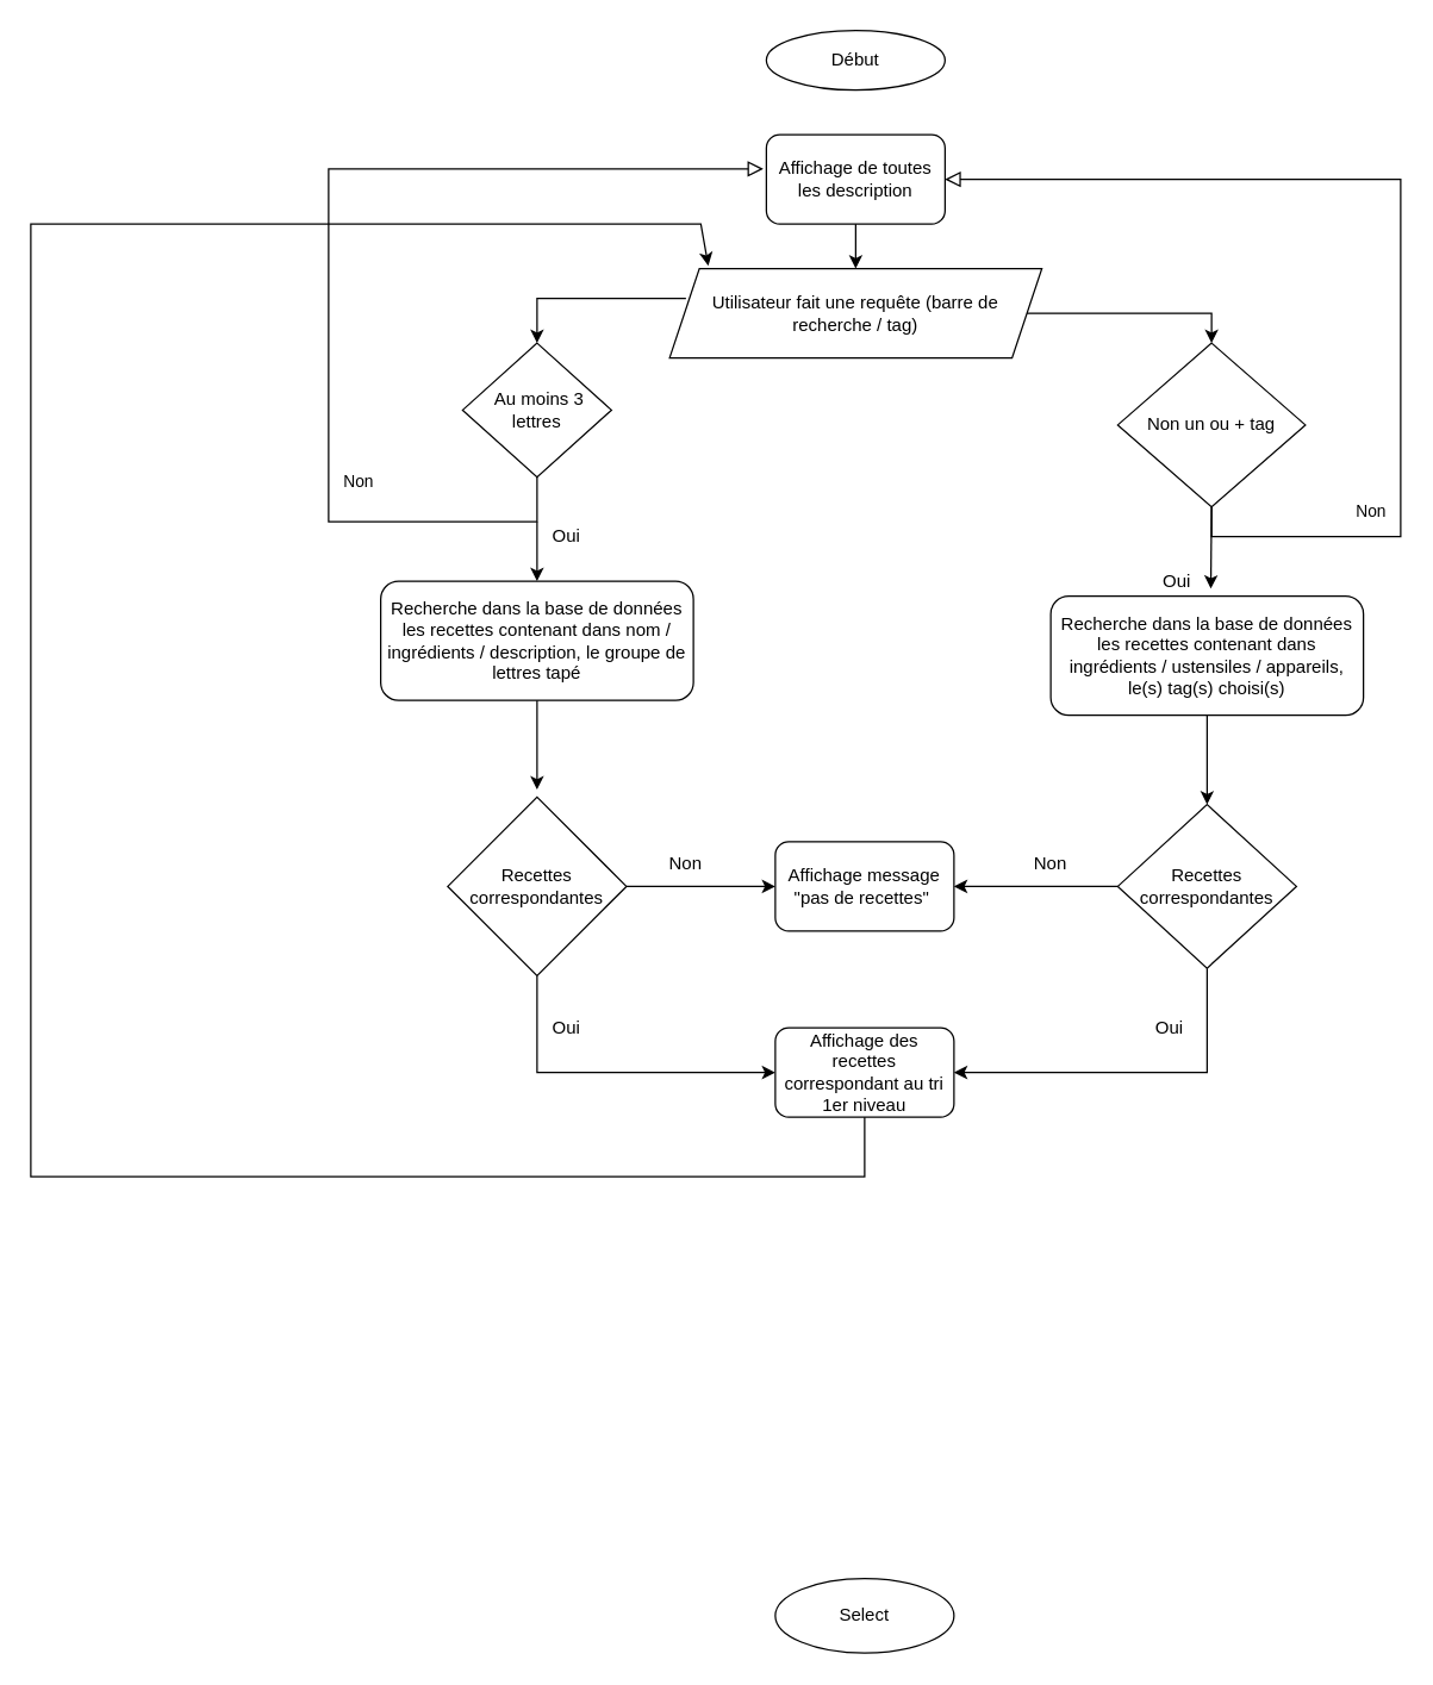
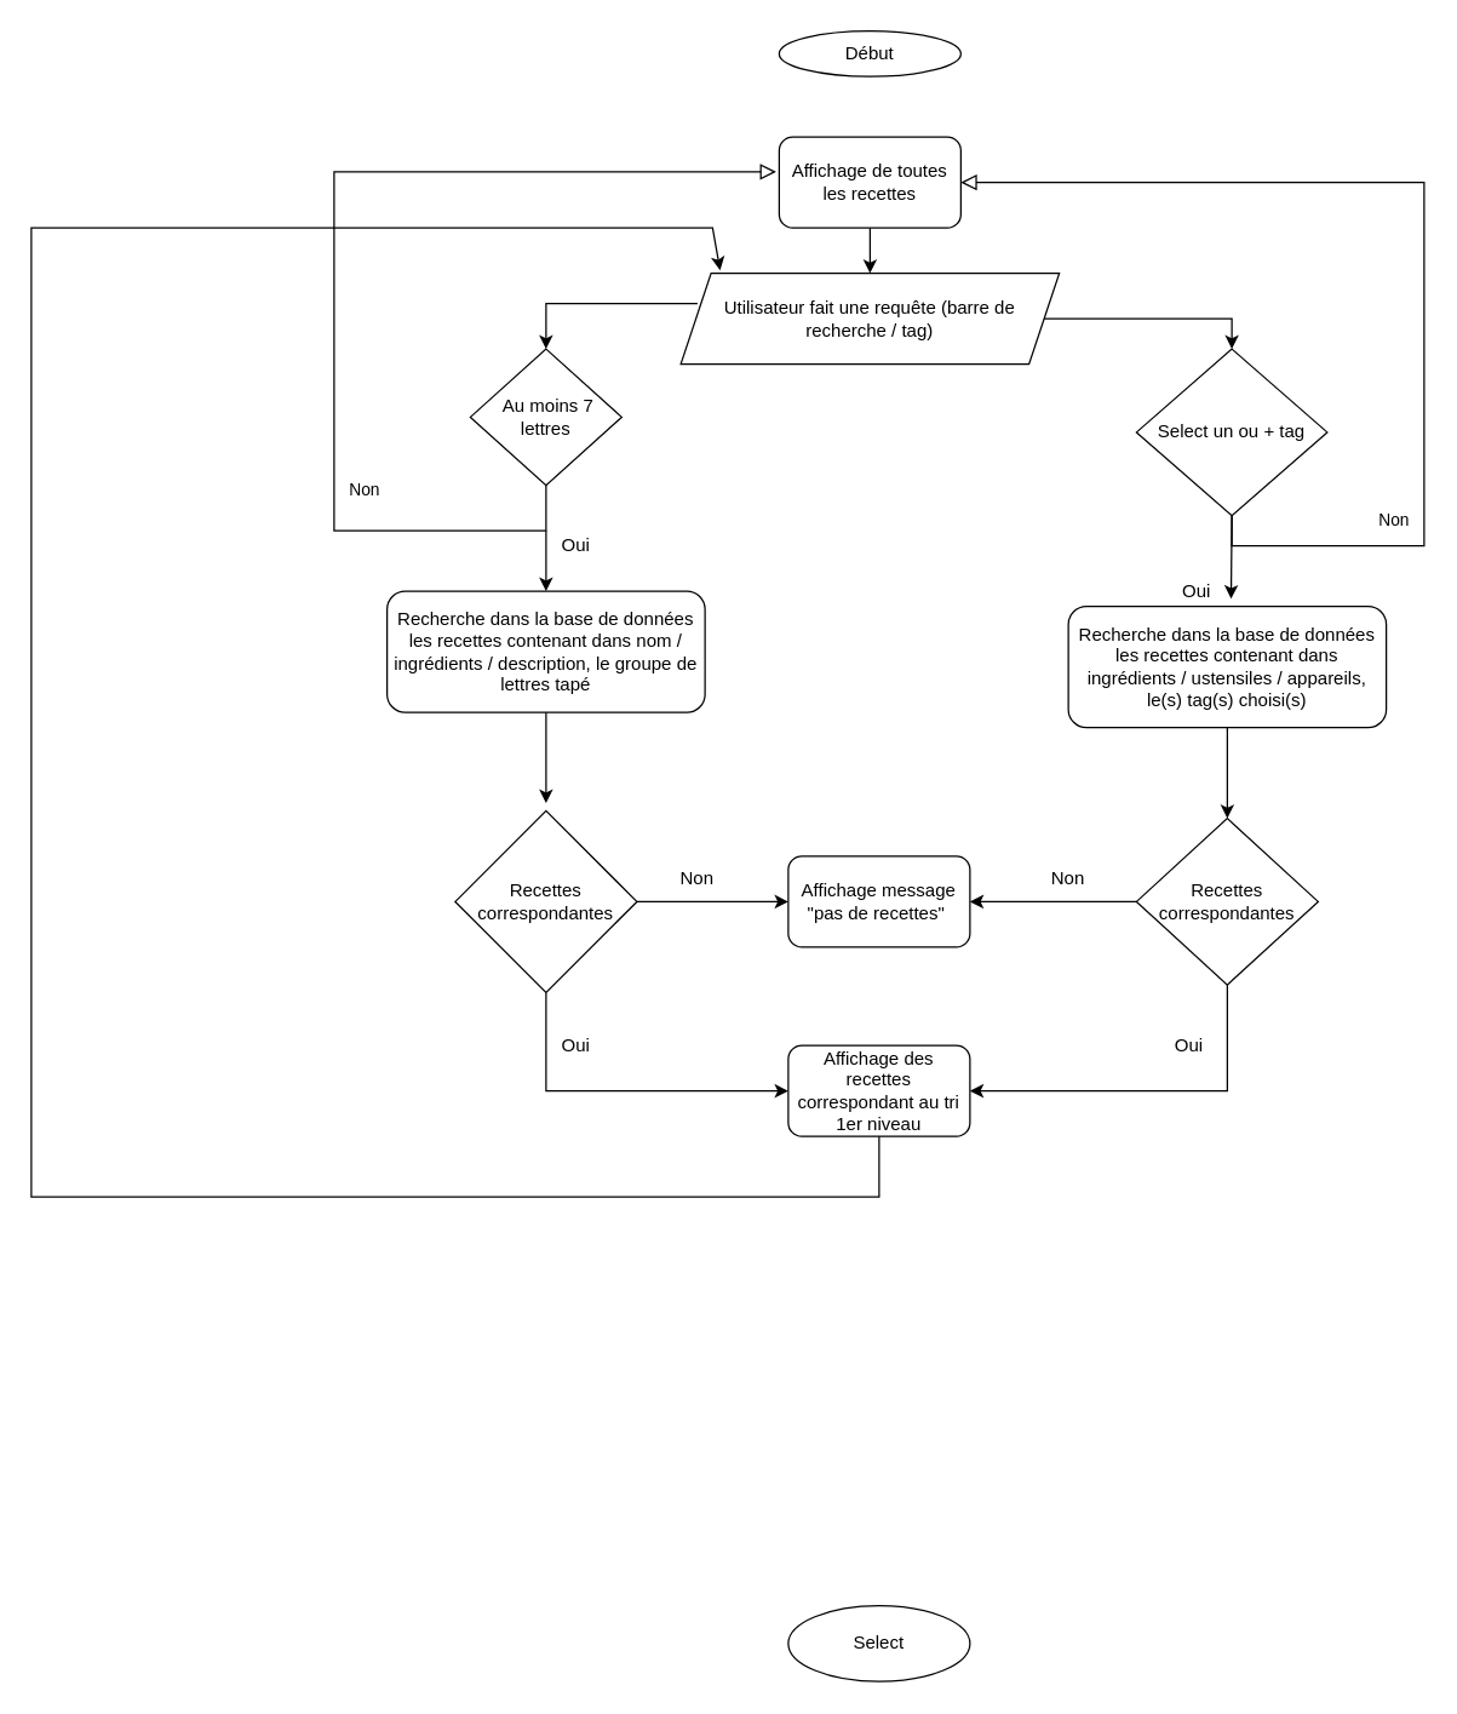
  <mxCell id="0" />
  <mxCell id="1" parent="0" />
  <mxCell id="2" value="&lt;font style=&quot;vertical-align: inherit&quot;&gt;&lt;font style=&quot;vertical-align: inherit&quot;&gt;&lt;font style=&quot;vertical-align: inherit&quot;&gt;&lt;font style=&quot;vertical-align: inherit&quot;&gt;Non&lt;/font&gt;&lt;/font&gt;&lt;br&gt;&lt;br&gt;&lt;/font&gt;&lt;/font&gt;" style="rounded=0;html=1;jettySize=auto;orthogonalLoop=1;fontSize=11;endArrow=block;endFill=0;endSize=8;strokeWidth=1;shadow=0;labelBackgroundColor=none;edgeStyle=orthogonalEdgeStyle;entryX=-0.017;entryY=0.383;entryDx=0;entryDy=0;entryPerimeter=0;" parent="1" target="26" edge="1"><mxGeometry x="-0.436" y="-20" relative="1" as="geometry"><mxPoint as="offset" /><mxPoint x="360" y="310" as="sourcePoint" /><mxPoint x="220" y="210" as="targetPoint" /><Array as="points"><mxPoint x="360" y="350" /><mxPoint x="220" y="350" /><mxPoint x="220" y="113" /></Array></mxGeometry></mxCell>
  <mxCell id="3" value="&lt;font style=&quot;vertical-align: inherit&quot;&gt;&lt;font style=&quot;vertical-align: inherit&quot;&gt;&lt;font style=&quot;vertical-align: inherit&quot;&gt;&lt;font style=&quot;vertical-align: inherit&quot;&gt;&lt;font style=&quot;vertical-align: inherit&quot;&gt;&lt;font style=&quot;vertical-align: inherit&quot;&gt;Utilisateur fait une requête (barre de recherche / tag)&lt;/font&gt;&lt;/font&gt;&lt;/font&gt;&lt;/font&gt;&lt;/font&gt;&lt;/font&gt;" style="shape=parallelogram;perimeter=parallelogramPerimeter;whiteSpace=wrap;html=1;fixedSize=1;" parent="1" vertex="1"><mxGeometry x="449" y="180" width="250" height="60" as="geometry" /></mxCell>
  <mxCell id="4" value="" style="endArrow=classic;html=1;rounded=0;entryX=0.5;entryY=0;entryDx=0;entryDy=0;" parent="1" target="5" edge="1"><mxGeometry width="50" height="50" relative="1" as="geometry"><mxPoint x="460" y="200" as="sourcePoint" /><mxPoint x="360" y="210" as="targetPoint" /><Array as="points"><mxPoint x="360" y="200" /></Array></mxGeometry></mxCell>
- <mxCell id="5" value="&lt;span&gt;&lt;font style=&quot;vertical-align: inherit&quot;&gt;&lt;font style=&quot;vertical-align: inherit&quot;&gt;&lt;font style=&quot;vertical-align: inherit&quot;&gt;&lt;font style=&quot;vertical-align: inherit&quot;&gt;&amp;nbsp;Au moins 3 lettres&lt;/font&gt;&lt;/font&gt;&lt;/font&gt;&lt;/font&gt;&lt;/span&gt;" style="rhombus;whiteSpace=wrap;html=1;" parent="1" vertex="1"><mxGeometry x="310" y="230" width="100" height="90" as="geometry" /></mxCell>
- <mxCell id="6" value="&lt;span&gt;&lt;font style=&quot;vertical-align: inherit&quot;&gt;&lt;font style=&quot;vertical-align: inherit&quot;&gt;&lt;font style=&quot;vertical-align: inherit&quot;&gt;&lt;font style=&quot;vertical-align: inherit&quot;&gt;&lt;font style=&quot;vertical-align: inherit&quot;&gt;&lt;font style=&quot;vertical-align: inherit&quot;&gt;Non un ou + tag&lt;/font&gt;&lt;/font&gt;&lt;/font&gt;&lt;/font&gt;&lt;/font&gt;&lt;/font&gt;&lt;/span&gt;" style="rhombus;whiteSpace=wrap;html=1;" parent="1" vertex="1"><mxGeometry x="750" y="230" width="126" height="110" as="geometry" /></mxCell>
+ <mxCell id="5" value="&lt;span&gt;&lt;font style=&quot;vertical-align: inherit&quot;&gt;&lt;font style=&quot;vertical-align: inherit&quot;&gt;&lt;font style=&quot;vertical-align: inherit&quot;&gt;&lt;font style=&quot;vertical-align: inherit&quot;&gt;&amp;nbsp;Au moins 7 lettres&lt;/font&gt;&lt;/font&gt;&lt;/font&gt;&lt;/font&gt;&lt;/span&gt;" style="rhombus;whiteSpace=wrap;html=1;" parent="1" vertex="1"><mxGeometry x="310" y="230" width="100" height="90" as="geometry" /></mxCell>
+ <mxCell id="6" value="&lt;span&gt;&lt;font style=&quot;vertical-align: inherit&quot;&gt;&lt;font style=&quot;vertical-align: inherit&quot;&gt;&lt;font style=&quot;vertical-align: inherit&quot;&gt;&lt;font style=&quot;vertical-align: inherit&quot;&gt;&lt;font style=&quot;vertical-align: inherit&quot;&gt;&lt;font style=&quot;vertical-align: inherit&quot;&gt;Select un ou + tag&lt;/font&gt;&lt;/font&gt;&lt;/font&gt;&lt;/font&gt;&lt;/font&gt;&lt;/font&gt;&lt;/span&gt;" style="rhombus;whiteSpace=wrap;html=1;" parent="1" vertex="1"><mxGeometry x="750" y="230" width="126" height="110" as="geometry" /></mxCell>
  <mxCell id="7" value="&lt;font style=&quot;vertical-align: inherit&quot;&gt;&lt;font style=&quot;vertical-align: inherit&quot;&gt;&lt;font style=&quot;vertical-align: inherit&quot;&gt;&lt;font style=&quot;vertical-align: inherit&quot;&gt;Recherche dans la base de données les recettes contenant dans nom / ingrédients / description, le groupe de lettres tapé&lt;/font&gt;&lt;/font&gt;&lt;/font&gt;&lt;/font&gt;" style="rounded=1;whiteSpace=wrap;html=1;" parent="1" vertex="1"><mxGeometry x="255" y="390" width="210" height="80" as="geometry" /></mxCell>
  <mxCell id="8" value="" style="endArrow=classic;html=1;rounded=0;entryX=0.5;entryY=0;entryDx=0;entryDy=0;" parent="1" target="7" edge="1"><mxGeometry width="50" height="50" relative="1" as="geometry"><mxPoint x="360" y="350" as="sourcePoint" /><mxPoint x="600" y="360" as="targetPoint" /></mxGeometry></mxCell>
  <mxCell id="9" value="&lt;font style=&quot;vertical-align: inherit&quot;&gt;&lt;font style=&quot;vertical-align: inherit&quot;&gt;Oui&lt;br&gt;&lt;/font&gt;&lt;/font&gt;" style="text;html=1;strokeColor=none;fillColor=none;align=center;verticalAlign=middle;whiteSpace=wrap;rounded=0;" parent="1" vertex="1"><mxGeometry x="360" y="350" width="40" height="20" as="geometry" /></mxCell>
  <mxCell id="10" value="&lt;font style=&quot;vertical-align: inherit&quot;&gt;&lt;font style=&quot;vertical-align: inherit&quot;&gt;Recettes correspondantes&lt;/font&gt;&lt;/font&gt;" style="rhombus;whiteSpace=wrap;html=1;" parent="1" vertex="1"><mxGeometry x="300" y="535" width="120" height="120" as="geometry" /></mxCell>
  <mxCell id="11" value="" style="endArrow=classic;html=1;rounded=0;exitX=0.5;exitY=1;exitDx=0;exitDy=0;" parent="1" source="7" edge="1"><mxGeometry width="50" height="50" relative="1" as="geometry"><mxPoint x="550" y="540" as="sourcePoint" /><mxPoint x="360" y="530" as="targetPoint" /></mxGeometry></mxCell>
  <mxCell id="12" value="" style="endArrow=classic;html=1;rounded=0;exitX=0.5;exitY=1;exitDx=0;exitDy=0;entryX=0;entryY=0.5;entryDx=0;entryDy=0;" parent="1" source="10" target="13" edge="1"><mxGeometry width="50" height="50" relative="1" as="geometry"><mxPoint x="550" y="540" as="sourcePoint" /><mxPoint x="360" y="700" as="targetPoint" /><Array as="points"><mxPoint x="360" y="720" /></Array></mxGeometry></mxCell>
  <mxCell id="13" value="&lt;font style=&quot;vertical-align: inherit&quot;&gt;&lt;font style=&quot;vertical-align: inherit&quot;&gt;Affichage des recettes correspondant au tri 1er niveau&lt;/font&gt;&lt;/font&gt;" style="rounded=1;whiteSpace=wrap;html=1;" parent="1" vertex="1"><mxGeometry x="520" y="690" width="120" height="60" as="geometry" /></mxCell>
  <mxCell id="14" value="&lt;font style=&quot;vertical-align: inherit&quot;&gt;&lt;font style=&quot;vertical-align: inherit&quot;&gt;&lt;font style=&quot;vertical-align: inherit&quot;&gt;&lt;font style=&quot;vertical-align: inherit&quot;&gt;&lt;font style=&quot;vertical-align: inherit&quot;&gt;&lt;font style=&quot;vertical-align: inherit&quot;&gt;Affichage message &quot;pas de recettes&quot;&amp;nbsp;&lt;/font&gt;&lt;/font&gt;&lt;/font&gt;&lt;/font&gt;&lt;/font&gt;&lt;/font&gt;" style="rounded=1;whiteSpace=wrap;html=1;" parent="1" vertex="1"><mxGeometry x="520" y="565" width="120" height="60" as="geometry" /></mxCell>
  <mxCell id="15" value="" style="endArrow=classic;html=1;rounded=0;exitX=1;exitY=0.5;exitDx=0;exitDy=0;entryX=0.5;entryY=0;entryDx=0;entryDy=0;" parent="1" source="3" target="6" edge="1"><mxGeometry width="50" height="50" relative="1" as="geometry"><mxPoint x="812.96" y="153.5" as="sourcePoint" /><mxPoint x="813" y="210" as="targetPoint" /><Array as="points"><mxPoint x="760" y="210" /><mxPoint x="813" y="210" /></Array></mxGeometry></mxCell>
  <mxCell id="16" value="&lt;font style=&quot;vertical-align: inherit&quot;&gt;&lt;font style=&quot;vertical-align: inherit&quot;&gt;&lt;font style=&quot;vertical-align: inherit&quot;&gt;&lt;font style=&quot;vertical-align: inherit&quot;&gt;Non&lt;/font&gt;&lt;/font&gt;&lt;br&gt;&lt;br&gt;&lt;/font&gt;&lt;/font&gt;" style="rounded=0;html=1;jettySize=auto;orthogonalLoop=1;fontSize=11;endArrow=block;endFill=0;endSize=8;strokeWidth=1;shadow=0;labelBackgroundColor=none;edgeStyle=orthogonalEdgeStyle;exitX=0.5;exitY=1;exitDx=0;exitDy=0;entryX=1;entryY=0.5;entryDx=0;entryDy=0;" parent="1" source="6" target="26" edge="1"><mxGeometry x="-0.633" y="10" relative="1" as="geometry"><mxPoint as="offset" /><mxPoint x="720" y="330" as="sourcePoint" /><mxPoint x="820" y="172" as="targetPoint" /><Array as="points"><mxPoint x="813" y="360" /><mxPoint x="940" y="360" /><mxPoint x="940" y="120" /></Array></mxGeometry></mxCell>
  <mxCell id="17" value="" style="endArrow=classic;html=1;rounded=0;" parent="1" edge="1"><mxGeometry width="50" height="50" relative="1" as="geometry"><mxPoint x="813" y="340" as="sourcePoint" /><mxPoint x="812.5" y="395" as="targetPoint" /></mxGeometry></mxCell>
  <mxCell id="18" value="&lt;font style=&quot;vertical-align: inherit&quot;&gt;&lt;font style=&quot;vertical-align: inherit&quot;&gt;Oui&lt;br&gt;&lt;/font&gt;&lt;/font&gt;" style="text;html=1;strokeColor=none;fillColor=none;align=center;verticalAlign=middle;whiteSpace=wrap;rounded=0;" parent="1" vertex="1"><mxGeometry x="770" y="380" width="40" height="20" as="geometry" /></mxCell>
  <mxCell id="19" value="&lt;font style=&quot;vertical-align: inherit&quot;&gt;&lt;font style=&quot;vertical-align: inherit&quot;&gt;&lt;font style=&quot;vertical-align: inherit&quot;&gt;&lt;font style=&quot;vertical-align: inherit&quot;&gt;&lt;font style=&quot;vertical-align: inherit&quot;&gt;&lt;font style=&quot;vertical-align: inherit&quot;&gt;Recherche dans la base de données les recettes contenant dans ingrédients / ustensiles / appareils, le(s) tag(s) choisi(s)&lt;/font&gt;&lt;/font&gt;&lt;/font&gt;&lt;/font&gt;&lt;/font&gt;&lt;/font&gt;" style="rounded=1;whiteSpace=wrap;html=1;" parent="1" vertex="1"><mxGeometry x="705" y="400" width="210" height="80" as="geometry" /></mxCell>
  <mxCell id="20" value="&lt;font style=&quot;vertical-align: inherit&quot;&gt;&lt;font style=&quot;vertical-align: inherit&quot;&gt;Recettes correspondantes&lt;/font&gt;&lt;/font&gt;" style="rhombus;whiteSpace=wrap;html=1;" parent="1" vertex="1"><mxGeometry x="750" y="540" width="120" height="110" as="geometry" /></mxCell>
  <mxCell id="21" value="" style="endArrow=classic;html=1;rounded=0;exitX=0.5;exitY=1;exitDx=0;exitDy=0;entryX=0.5;entryY=0;entryDx=0;entryDy=0;" parent="1" source="19" target="20" edge="1"><mxGeometry width="50" height="50" relative="1" as="geometry"><mxPoint x="370" y="480" as="sourcePoint" /><mxPoint x="370" y="540" as="targetPoint" /></mxGeometry></mxCell>
  <mxCell id="22" value="&lt;font style=&quot;vertical-align: inherit&quot;&gt;&lt;font style=&quot;vertical-align: inherit&quot;&gt;Oui&lt;br&gt;&lt;/font&gt;&lt;/font&gt;" style="text;html=1;strokeColor=none;fillColor=none;align=center;verticalAlign=middle;whiteSpace=wrap;rounded=0;" parent="1" vertex="1"><mxGeometry x="760" y="680" width="50" height="20" as="geometry" /></mxCell>
  <mxCell id="23" value="" style="endArrow=classic;html=1;rounded=0;exitX=0.5;exitY=1;exitDx=0;exitDy=0;entryX=1;entryY=0.5;entryDx=0;entryDy=0;" parent="1" source="20" target="13" edge="1"><mxGeometry width="50" height="50" relative="1" as="geometry"><mxPoint x="685" y="750" as="sourcePoint" /><mxPoint x="810" y="700" as="targetPoint" /><Array as="points"><mxPoint x="810" y="660" /><mxPoint x="810" y="720" /></Array></mxGeometry></mxCell>
- <mxCell id="24" value="&lt;font style=&quot;vertical-align: inherit&quot;&gt;&lt;font style=&quot;vertical-align: inherit&quot;&gt;Début&lt;/font&gt;&lt;/font&gt;" style="ellipse;whiteSpace=wrap;html=1;" parent="1" vertex="1"><mxGeometry x="514" y="20" width="120" height="40" as="geometry" /></mxCell>
+ <mxCell id="24" value="&lt;font style=&quot;vertical-align: inherit&quot;&gt;&lt;font style=&quot;vertical-align: inherit&quot;&gt;Début&lt;/font&gt;&lt;/font&gt;" style="ellipse;whiteSpace=wrap;html=1;" parent="1" vertex="1"><mxGeometry x="514" y="20" width="120" height="30" as="geometry" /></mxCell>
  <mxCell id="25" value="&lt;font style=&quot;vertical-align: inherit&quot;&gt;&lt;font style=&quot;vertical-align: inherit&quot;&gt;Select&lt;/font&gt;&lt;/font&gt;" style="ellipse;whiteSpace=wrap;html=1;" parent="1" vertex="1"><mxGeometry x="520" y="1060" width="120" height="50" as="geometry" /></mxCell>
- <mxCell id="26" value="&lt;font style=&quot;vertical-align: inherit&quot;&gt;&lt;font style=&quot;vertical-align: inherit&quot;&gt;Affichage de toutes les description&lt;/font&gt;&lt;/font&gt;" style="rounded=1;whiteSpace=wrap;html=1;" parent="1" vertex="1"><mxGeometry x="514" y="90" width="120" height="60" as="geometry" /></mxCell>
+ <mxCell id="26" value="&lt;font style=&quot;vertical-align: inherit&quot;&gt;&lt;font style=&quot;vertical-align: inherit&quot;&gt;Affichage de toutes les recettes&lt;/font&gt;&lt;/font&gt;" style="rounded=1;whiteSpace=wrap;html=1;" parent="1" vertex="1"><mxGeometry x="514" y="90" width="120" height="60" as="geometry" /></mxCell>
  <mxCell id="27" value="" style="endArrow=classic;html=1;rounded=0;strokeColor=#000000;entryX=0;entryY=0.5;entryDx=0;entryDy=0;exitX=1;exitY=0.5;exitDx=0;exitDy=0;" parent="1" source="10" target="14" edge="1"><mxGeometry width="50" height="50" relative="1" as="geometry"><mxPoint x="400" y="580" as="sourcePoint" /><mxPoint x="450" y="530" as="targetPoint" /></mxGeometry></mxCell>
  <mxCell id="28" value="" style="endArrow=classic;html=1;rounded=0;strokeColor=#000000;exitX=0;exitY=0.5;exitDx=0;exitDy=0;entryX=1;entryY=0.5;entryDx=0;entryDy=0;" parent="1" source="20" target="14" edge="1"><mxGeometry width="50" height="50" relative="1" as="geometry"><mxPoint x="400" y="580" as="sourcePoint" /><mxPoint x="450" y="530" as="targetPoint" /></mxGeometry></mxCell>
  <mxCell id="29" value="Non" style="text;html=1;strokeColor=none;fillColor=none;align=center;verticalAlign=middle;whiteSpace=wrap;rounded=0;" parent="1" vertex="1"><mxGeometry x="430" y="565" width="60" height="30" as="geometry" /></mxCell>
  <mxCell id="30" value="Non" style="text;html=1;strokeColor=none;fillColor=none;align=center;verticalAlign=middle;whiteSpace=wrap;rounded=0;" parent="1" vertex="1"><mxGeometry x="675" y="565" width="60" height="30" as="geometry" /></mxCell>
  <mxCell id="31" value="" style="endArrow=classic;html=1;rounded=0;strokeColor=#000000;exitX=0.5;exitY=1;exitDx=0;exitDy=0;entryX=0.5;entryY=0;entryDx=0;entryDy=0;" parent="1" source="26" target="3" edge="1"><mxGeometry width="50" height="50" relative="1" as="geometry"><mxPoint x="400" y="400" as="sourcePoint" /><mxPoint x="450" y="350" as="targetPoint" /></mxGeometry></mxCell>
  <mxCell id="32" value="&lt;font style=&quot;vertical-align: inherit&quot;&gt;&lt;font style=&quot;vertical-align: inherit&quot;&gt;Oui&lt;br&gt;&lt;/font&gt;&lt;/font&gt;" style="text;html=1;strokeColor=none;fillColor=none;align=center;verticalAlign=middle;whiteSpace=wrap;rounded=0;" parent="1" vertex="1"><mxGeometry x="355" y="680" width="50" height="20" as="geometry" /></mxCell>
  <mxCell id="33" value="" style="endArrow=classic;html=1;rounded=0;exitX=0.5;exitY=1;exitDx=0;exitDy=0;entryX=0.104;entryY=-0.033;entryDx=0;entryDy=0;entryPerimeter=0;" edge="1" parent="1" source="13" target="3"><mxGeometry width="50" height="50" relative="1" as="geometry"><mxPoint x="550" y="790" as="sourcePoint" /><mxPoint x="450" y="180" as="targetPoint" /><Array as="points"><mxPoint x="580" y="790" /><mxPoint x="20" y="790" /><mxPoint x="20" y="450" /><mxPoint x="20" y="150" /><mxPoint x="470" y="150" /></Array></mxGeometry></mxCell>
